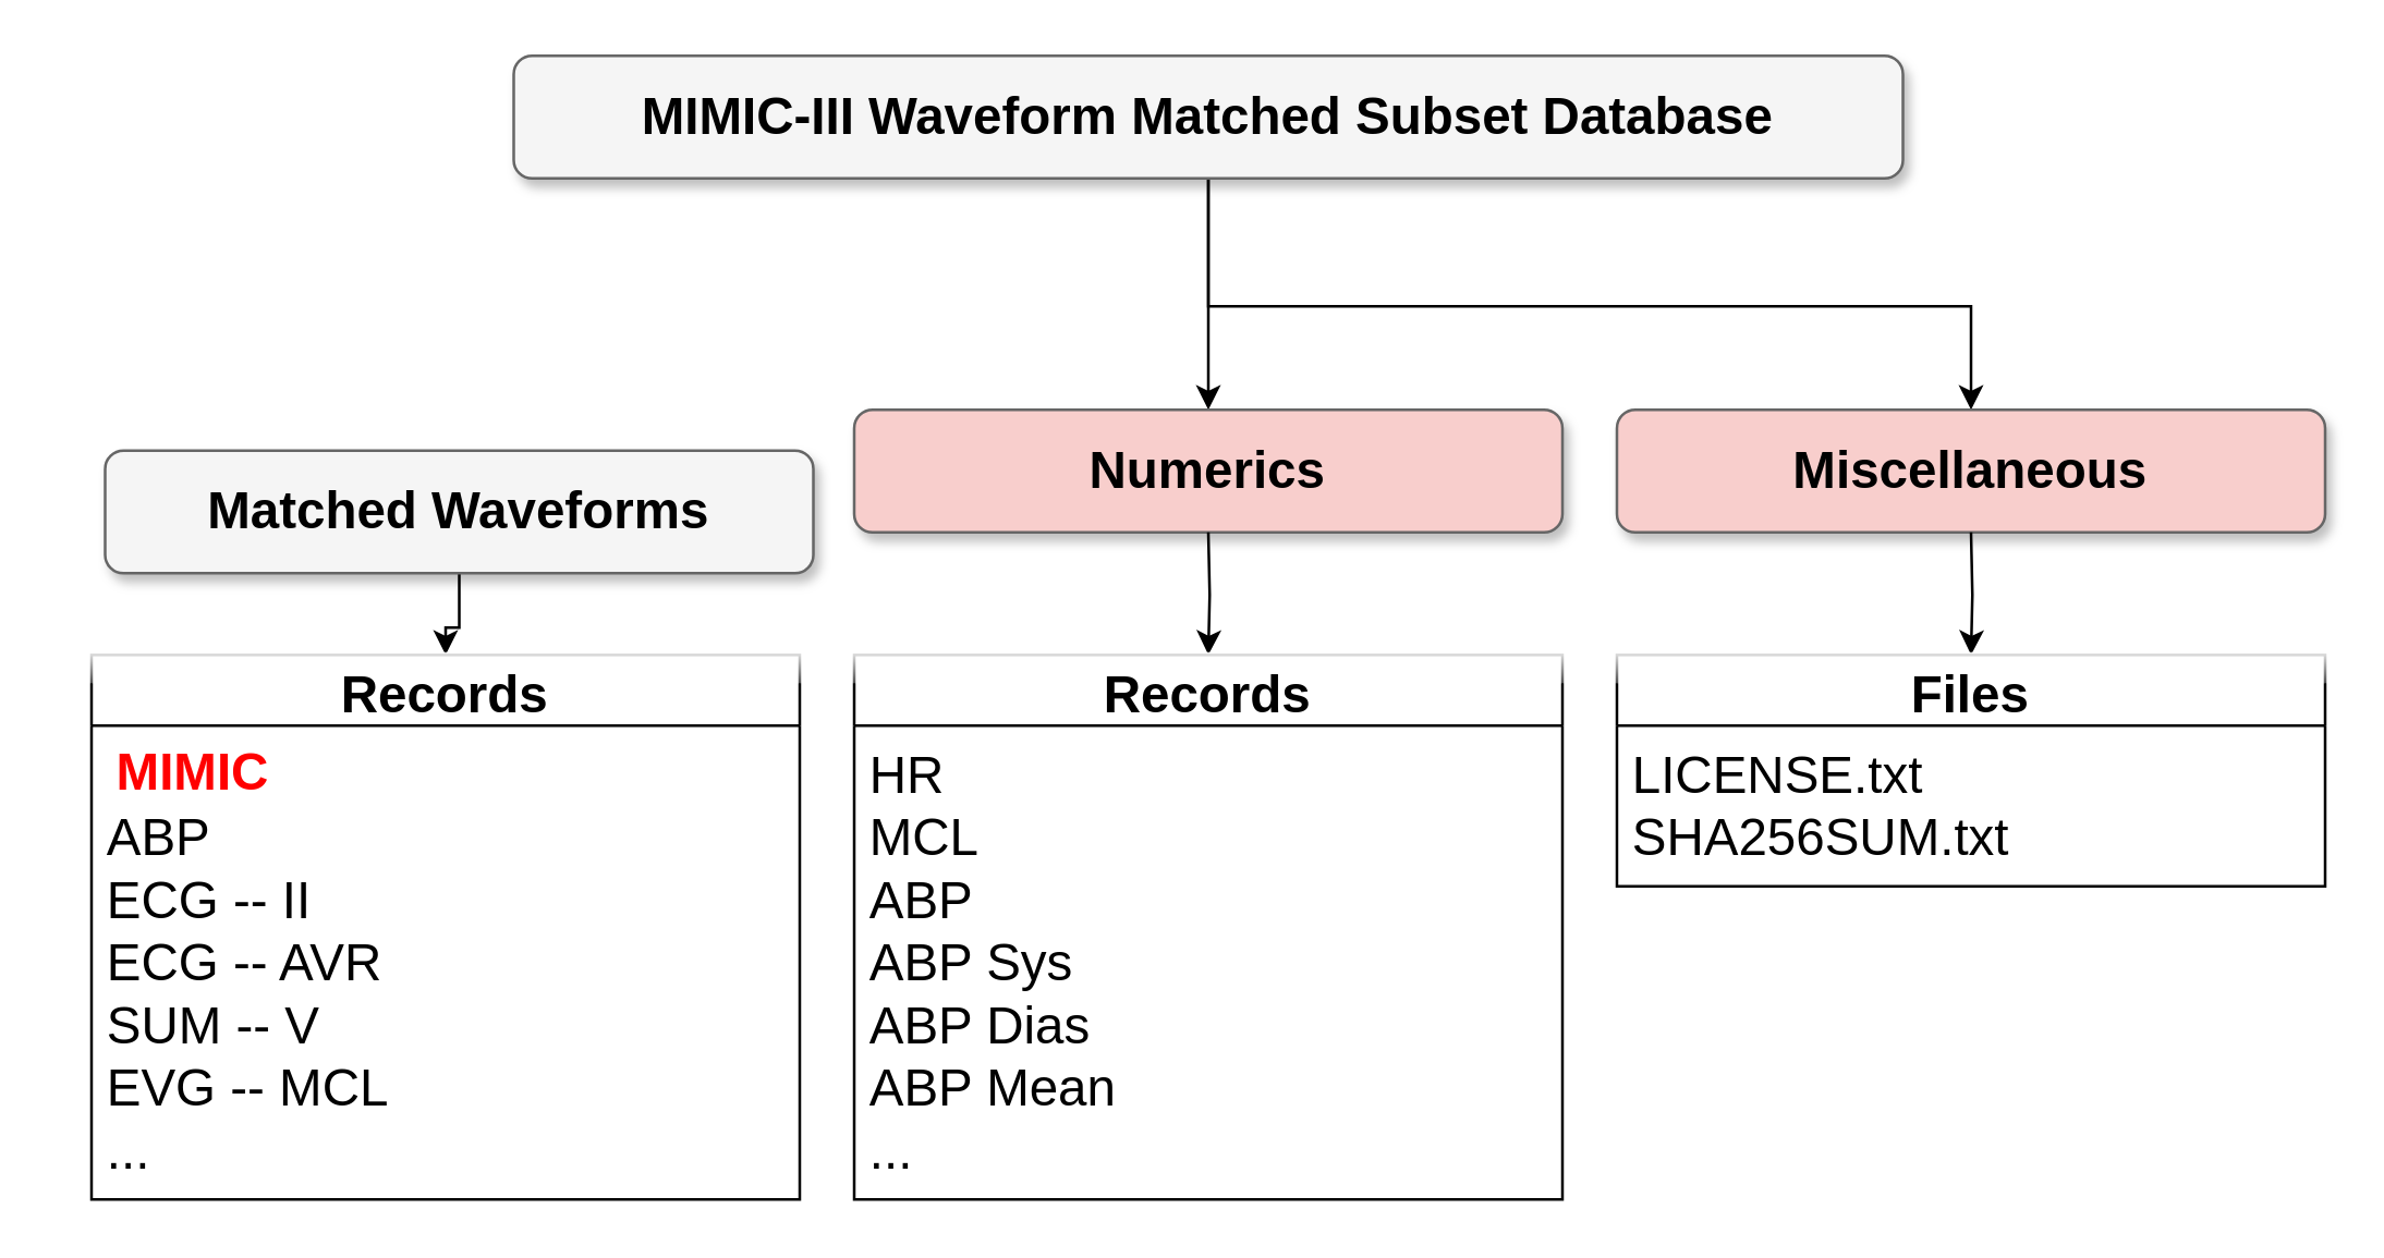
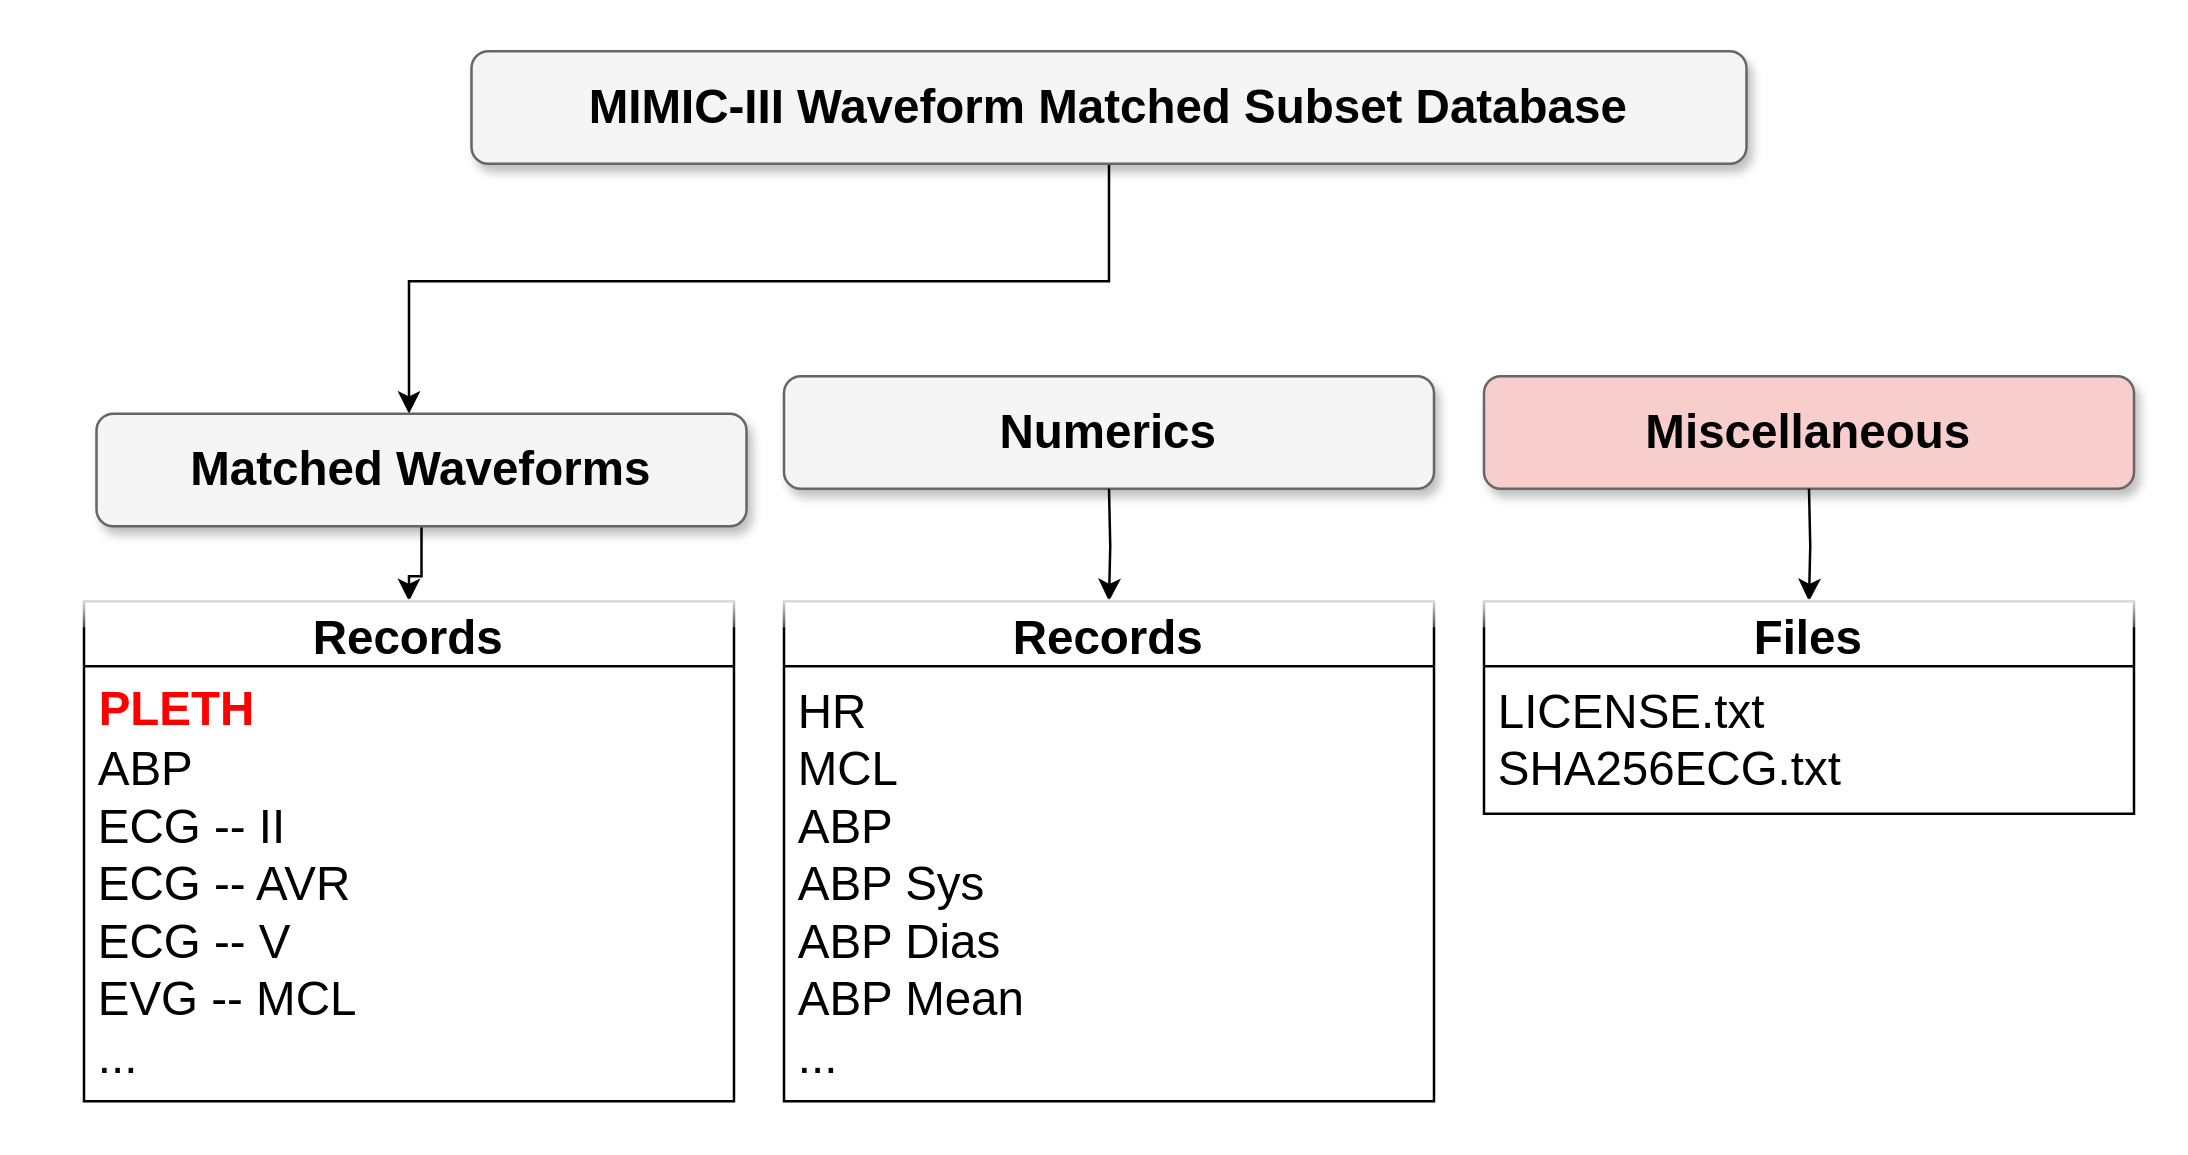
  <mxCell id="0" style=";html=1;" />
  <mxCell id="1" style=";html=1;" parent="0" />
- <mxCell id="2" style="edgeStyle=orthogonalEdgeStyle;rounded=0;orthogonalLoop=1;jettySize=auto;html=1;" parent="1" source="5" target="8" edge="1"><mxGeometry relative="1" as="geometry" /></mxCell>
- <mxCell id="4" style="edgeStyle=orthogonalEdgeStyle;rounded=0;orthogonalLoop=1;jettySize=auto;html=1;entryX=0.5;entryY=0;entryDx=0;entryDy=0;" parent="1" source="5" target="9" edge="1"><mxGeometry relative="1" as="geometry"><Array as="points"><mxPoint x="443" y="112" /><mxPoint x="723" y="112" /></Array></mxGeometry></mxCell>
+ <mxCell id="3" style="edgeStyle=orthogonalEdgeStyle;rounded=0;orthogonalLoop=1;jettySize=auto;html=1;" parent="1" source="5" target="7" edge="1"><mxGeometry relative="1" as="geometry"><Array as="points"><mxPoint x="443" y="112" /><mxPoint x="163" y="112" /></Array></mxGeometry></mxCell>
  <mxCell id="5" value="&lt;b&gt;&lt;font style=&quot;font-size: 19px;&quot;&gt;MIMIC-III Waveform Matched Subset Database&lt;/font&gt;&lt;/b&gt;" style="whiteSpace=wrap;html=1;rounded=1;shadow=1;strokeWidth=1;fontSize=16;align=center;fillColor=#f5f5f5;strokeColor=#666666;" parent="1" vertex="1"><mxGeometry x="188" y="20" width="510" height="45" as="geometry" /></mxCell>
  <mxCell id="6" style="edgeStyle=orthogonalEdgeStyle;rounded=0;orthogonalLoop=1;jettySize=auto;html=1;fontSize=19;" parent="1" source="7" target="10" edge="1"><mxGeometry relative="1" as="geometry" /></mxCell>
  <mxCell id="7" value="&lt;span style=&quot;font-size: 19px;&quot;&gt;&lt;b&gt;Matched Waveforms&lt;/b&gt;&lt;/span&gt;" style="whiteSpace=wrap;html=1;rounded=1;shadow=1;strokeWidth=1;fontSize=16;align=center;fillColor=#f5f5f5;strokeColor=#666666;" parent="1" vertex="1"><mxGeometry x="38" y="165" width="260" height="45" as="geometry" /></mxCell>
- <mxCell id="8" value="&lt;font style=&quot;&quot;&gt;&lt;span style=&quot;font-size: 19px;&quot;&gt;&lt;b&gt;Numerics&lt;/b&gt;&lt;/span&gt;&lt;/font&gt;" style="whiteSpace=wrap;html=1;rounded=1;shadow=1;strokeWidth=1;fontSize=16;align=center;fillColor=#f8cecc;strokeColor=#666666;" parent="1" vertex="1"><mxGeometry x="313" y="150" width="260" height="45" as="geometry" /></mxCell>
+ <mxCell id="8" value="&lt;font style=&quot;&quot;&gt;&lt;span style=&quot;font-size: 19px;&quot;&gt;&lt;b&gt;Numerics&lt;/b&gt;&lt;/span&gt;&lt;/font&gt;" style="whiteSpace=wrap;html=1;rounded=1;shadow=1;strokeWidth=1;fontSize=16;align=center;fillColor=#f5f5f5;strokeColor=#666666;" parent="1" vertex="1"><mxGeometry x="313" y="150" width="260" height="45" as="geometry" /></mxCell>
  <mxCell id="9" value="&lt;b&gt;&lt;font style=&quot;font-size: 19px;&quot;&gt;Miscellaneous&lt;/font&gt;&lt;/b&gt;" style="whiteSpace=wrap;html=1;rounded=1;shadow=1;strokeWidth=1;fontSize=16;align=center;fillColor=#f8cecc;strokeColor=#666666;" parent="1" vertex="1"><mxGeometry x="593" y="150" width="260" height="45" as="geometry" /></mxCell>
  <mxCell id="10" value="Records" style="swimlane;fontStyle=1;childLayout=stackLayout;horizontal=1;startSize=26;horizontalStack=0;resizeParent=1;resizeParentMax=0;resizeLast=0;collapsible=1;marginBottom=0;align=center;fontSize=19;glass=1;" parent="1" vertex="1"><mxGeometry x="33" y="240" width="260" height="200" as="geometry" /></mxCell>
- <mxCell id="11" value="&#10;ABP&#10;ECG -- II&#10;ECG -- AVR&#10;SUM -- V&#10;EVG -- MCL&#10;..." style="text;strokeColor=none;fillColor=none;spacingLeft=4;spacingRight=4;overflow=hidden;rotatable=0;points=[[0,0.5],[1,0.5]];portConstraint=eastwest;fontSize=19;glass=1;" parent="10" vertex="1"><mxGeometry y="26" width="260" height="174" as="geometry" /></mxCell>
+ <mxCell id="11" value="&#10;ABP&#10;ECG -- II&#10;ECG -- AVR&#10;ECG -- V&#10;EVG -- MCL&#10;..." style="text;strokeColor=none;fillColor=none;spacingLeft=4;spacingRight=4;overflow=hidden;rotatable=0;points=[[0,0.5],[1,0.5]];portConstraint=eastwest;fontSize=19;glass=1;" parent="10" vertex="1"><mxGeometry y="26" width="260" height="174" as="geometry" /></mxCell>
  <mxCell id="12" style="edgeStyle=orthogonalEdgeStyle;rounded=0;orthogonalLoop=1;jettySize=auto;html=1;fontSize=19;" parent="1" target="13" edge="1"><mxGeometry relative="1" as="geometry"><mxPoint x="443" y="195" as="sourcePoint" /></mxGeometry></mxCell>
  <mxCell id="13" value="Records" style="swimlane;fontStyle=1;childLayout=stackLayout;horizontal=1;startSize=26;horizontalStack=0;resizeParent=1;resizeParentMax=0;resizeLast=0;collapsible=1;marginBottom=0;align=center;fontSize=19;glass=1;" parent="1" vertex="1"><mxGeometry x="313" y="240" width="260" height="200" as="geometry" /></mxCell>
  <mxCell id="14" value="HR&#10;MCL&#10;ABP&#10;ABP Sys&#10;ABP Dias&#10;ABP Mean&#10;..." style="text;strokeColor=none;fillColor=none;spacingLeft=4;spacingRight=4;overflow=hidden;rotatable=0;points=[[0,0.5],[1,0.5]];portConstraint=eastwest;fontSize=19;glass=1;" parent="13" vertex="1"><mxGeometry y="26" width="260" height="174" as="geometry" /></mxCell>
  <mxCell id="15" style="edgeStyle=orthogonalEdgeStyle;rounded=0;orthogonalLoop=1;jettySize=auto;html=1;fontSize=19;" parent="1" target="16" edge="1"><mxGeometry relative="1" as="geometry"><mxPoint x="723" y="195" as="sourcePoint" /></mxGeometry></mxCell>
  <mxCell id="16" value="Files" style="swimlane;fontStyle=1;childLayout=stackLayout;horizontal=1;startSize=26;horizontalStack=0;resizeParent=1;resizeParentMax=0;resizeLast=0;collapsible=1;marginBottom=0;align=center;fontSize=19;glass=1;" parent="1" vertex="1"><mxGeometry x="593" y="240" width="260" height="85" as="geometry" /></mxCell>
- <mxCell id="17" value="LICENSE.txt&#10;SHA256SUM.txt" style="text;strokeColor=none;fillColor=none;spacingLeft=4;spacingRight=4;overflow=hidden;rotatable=0;points=[[0,0.5],[1,0.5]];portConstraint=eastwest;fontSize=19;glass=1;" parent="16" vertex="1"><mxGeometry y="26" width="260" height="59" as="geometry" /></mxCell>
- <mxCell id="18" value="&lt;font color=&quot;#ff0000&quot; style=&quot;font-size: 19px;&quot; face=&quot;Helvetica&quot;&gt;MIMIC&lt;/font&gt;" style="text;strokeColor=none;fillColor=none;html=1;fontSize=24;fontStyle=1;verticalAlign=middle;align=center;fontFamily=Courier New;" vertex="1" parent="1"><mxGeometry x="20" y="264" width="100" height="40" as="geometry" /></mxCell>
+ <mxCell id="17" value="LICENSE.txt&#10;SHA256ECG.txt" style="text;strokeColor=none;fillColor=none;spacingLeft=4;spacingRight=4;overflow=hidden;rotatable=0;points=[[0,0.5],[1,0.5]];portConstraint=eastwest;fontSize=19;glass=1;" parent="16" vertex="1"><mxGeometry y="26" width="260" height="59" as="geometry" /></mxCell>
+ <mxCell id="18" value="&lt;font color=&quot;#ff0000&quot; style=&quot;font-size: 19px;&quot; face=&quot;Helvetica&quot;&gt;PLETH&lt;/font&gt;" style="text;strokeColor=none;fillColor=none;html=1;fontSize=24;fontStyle=1;verticalAlign=middle;align=center;fontFamily=Courier New;" vertex="1" parent="1"><mxGeometry x="20" y="264" width="100" height="40" as="geometry" /></mxCell>
